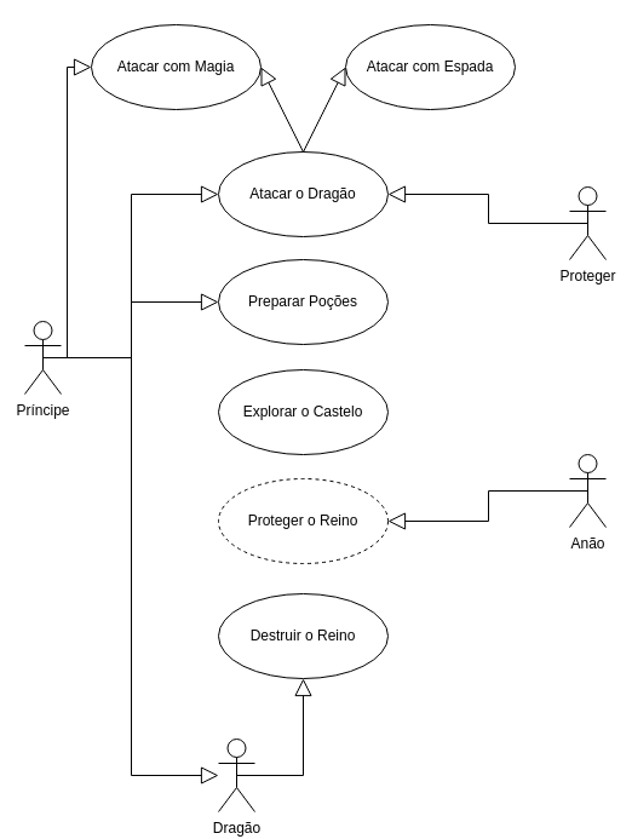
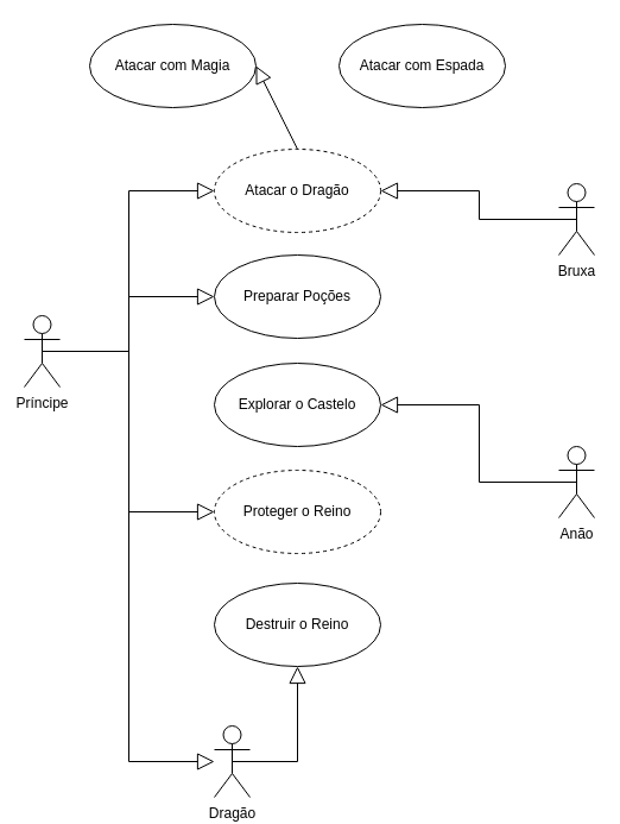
  <mxCell id="0" />
  <mxCell id="1" parent="0" />
  <mxCell id="2" value="Príncipe" style="shape=umlActor;verticalLabelPosition=bottom;verticalAlign=top;html=1;outlineConnect=0;" vertex="1" parent="1"><mxGeometry x="20" y="265" width="30" height="60" as="geometry" /></mxCell>
- <mxCell id="3" value="Proteger" style="shape=umlActor;html=1;verticalLabelPosition=bottom;verticalAlign=top;align=center;" vertex="1" parent="1"><mxGeometry x="470" y="154" width="30" height="60" as="geometry" /></mxCell>
+ <mxCell id="3" value="Bruxa" style="shape=umlActor;html=1;verticalLabelPosition=bottom;verticalAlign=top;align=center;" vertex="1" parent="1"><mxGeometry x="470" y="154" width="30" height="60" as="geometry" /></mxCell>
  <mxCell id="4" value="Anão" style="shape=umlActor;html=1;verticalLabelPosition=bottom;verticalAlign=top;align=center;" vertex="1" parent="1"><mxGeometry x="470" y="375" width="30" height="60" as="geometry" /></mxCell>
- <mxCell id="5" value="Atacar o Dragão" style="ellipse;whiteSpace=wrap;html=1;" vertex="1" parent="1"><mxGeometry x="180" y="125" width="140" height="70" as="geometry" /></mxCell>
+ <mxCell id="5" value="Atacar o Dragão" style="ellipse;whiteSpace=wrap;html=1;dashed=1;" vertex="1" parent="1"><mxGeometry x="180" y="125" width="140" height="70" as="geometry" /></mxCell>
  <mxCell id="6" value="Preparar Poções" style="ellipse;whiteSpace=wrap;html=1;" vertex="1" parent="1"><mxGeometry x="180" y="214" width="140" height="70" as="geometry" /></mxCell>
  <mxCell id="7" value="Explorar o Castelo" style="ellipse;whiteSpace=wrap;html=1;" vertex="1" parent="1"><mxGeometry x="180" y="305" width="140" height="70" as="geometry" /></mxCell>
  <mxCell id="8" value="Proteger o Reino" style="ellipse;whiteSpace=wrap;html=1;dashed=1;" vertex="1" parent="1"><mxGeometry x="180" y="395" width="140" height="70" as="geometry" /></mxCell>
  <mxCell id="9" value="" style="edgeStyle=elbowEdgeStyle;html=1;endArrow=block;endFill=0;endSize=12;verticalAlign=bottom;rounded=0;entryX=0;entryY=0.5;entryDx=0;entryDy=0;exitX=0.5;exitY=0.5;exitDx=0;exitDy=0;exitPerimeter=0;" edge="1" parent="1" source="2" target="5"><mxGeometry width="160" relative="1" as="geometry"><mxPoint x="100" y="200" as="sourcePoint" /><mxPoint x="320" y="200" as="targetPoint" /></mxGeometry></mxCell>
  <mxCell id="10" value="" style="edgeStyle=elbowEdgeStyle;html=1;endArrow=block;endFill=0;endSize=12;verticalAlign=bottom;rounded=0;exitX=0.5;exitY=0.5;exitDx=0;exitDy=0;exitPerimeter=0;" edge="1" parent="1" source="2" target="14"><mxGeometry width="160" relative="1" as="geometry"><mxPoint x="390" y="200" as="sourcePoint" /><mxPoint x="550" y="200" as="targetPoint" /></mxGeometry></mxCell>
- <mxCell id="11" value="" style="edgeStyle=elbowEdgeStyle;html=1;endArrow=block;endFill=0;endSize=12;verticalAlign=bottom;rounded=0;exitX=0.5;exitY=0.5;exitDx=0;exitDy=0;exitPerimeter=0;" edge="1" parent="1" source="2" target="18"><mxGeometry width="160" relative="1" as="geometry"><mxPoint x="110" y="360" as="sourcePoint" /><mxPoint x="270" y="360" as="targetPoint" /></mxGeometry></mxCell>
+ <mxCell id="11" value="" style="edgeStyle=elbowEdgeStyle;html=1;endArrow=block;endFill=0;endSize=12;verticalAlign=bottom;rounded=0;exitX=0.5;exitY=0.5;exitDx=0;exitDy=0;exitPerimeter=0;entryX=0;entryY=0.5;entryDx=0;entryDy=0;" edge="1" parent="1" source="2" target="8"><mxGeometry width="160" relative="1" as="geometry"><mxPoint x="110" y="360" as="sourcePoint" /><mxPoint x="270" y="360" as="targetPoint" /></mxGeometry></mxCell>
  <mxCell id="12" value="" style="edgeStyle=elbowEdgeStyle;html=1;endArrow=block;endFill=0;endSize=12;verticalAlign=bottom;rounded=0;exitX=0.5;exitY=0.5;exitDx=0;exitDy=0;exitPerimeter=0;" edge="1" parent="1" source="3" target="5"><mxGeometry width="160" relative="1" as="geometry"><mxPoint x="405" y="305" as="sourcePoint" /><mxPoint x="565" y="305" as="targetPoint" /></mxGeometry></mxCell>
- <mxCell id="13" value="" style="edgeStyle=elbowEdgeStyle;html=1;endArrow=block;endFill=0;endSize=12;verticalAlign=bottom;rounded=0;exitX=0.5;exitY=0.5;exitDx=0;exitDy=0;exitPerimeter=0;" edge="1" parent="1" source="4" target="8"><mxGeometry width="160" relative="1" as="geometry"><mxPoint x="330" y="500" as="sourcePoint" /><mxPoint x="490" y="500" as="targetPoint" /></mxGeometry></mxCell>
+ <mxCell id="13" value="" style="edgeStyle=elbowEdgeStyle;html=1;endArrow=block;endFill=0;endSize=12;verticalAlign=bottom;rounded=0;exitX=0.5;exitY=0.5;exitDx=0;exitDy=0;exitPerimeter=0;entryX=1;entryY=0.5;entryDx=0;entryDy=0;" edge="1" parent="1" source="4" target="7"><mxGeometry width="160" relative="1" as="geometry"><mxPoint x="330" y="500" as="sourcePoint" /><mxPoint x="490" y="500" as="targetPoint" /></mxGeometry></mxCell>
  <mxCell id="14" value="Dragão" style="shape=umlActor;html=1;verticalLabelPosition=bottom;verticalAlign=top;align=center;" vertex="1" parent="1"><mxGeometry x="180" y="610" width="30" height="60" as="geometry" /></mxCell>
  <mxCell id="15" value="Destruir o Reino" style="ellipse;whiteSpace=wrap;html=1;" vertex="1" parent="1"><mxGeometry x="180" y="490" width="140" height="70" as="geometry" /></mxCell>
  <mxCell id="16" value="" style="edgeStyle=orthogonalEdgeStyle;html=1;endArrow=block;endFill=0;endSize=12;verticalAlign=bottom;rounded=0;exitX=0.5;exitY=0.5;exitDx=0;exitDy=0;exitPerimeter=0;entryX=0.5;entryY=1;entryDx=0;entryDy=0;" edge="1" parent="1" source="14" target="15"><mxGeometry width="160" relative="1" as="geometry"><mxPoint x="310" y="670" as="sourcePoint" /><mxPoint x="470" y="670" as="targetPoint" /><Array as="points"><mxPoint x="250" y="640" /></Array></mxGeometry></mxCell>
  <mxCell id="17" value="" style="edgeStyle=elbowEdgeStyle;html=1;endArrow=block;endFill=0;endSize=12;verticalAlign=bottom;rounded=0;exitX=0.5;exitY=0.5;exitDx=0;exitDy=0;exitPerimeter=0;entryX=0;entryY=0.5;entryDx=0;entryDy=0;" edge="1" parent="1" source="2" target="6"><mxGeometry width="160" relative="1" as="geometry"><mxPoint x="176" y="350" as="sourcePoint" /><mxPoint x="336" y="350" as="targetPoint" /></mxGeometry></mxCell>
  <mxCell id="18" value="Atacar com Magia" style="ellipse;whiteSpace=wrap;html=1;" vertex="1" parent="1"><mxGeometry x="75" y="20" width="140" height="70" as="geometry" /></mxCell>
  <mxCell id="19" value="Atacar com Espada" style="ellipse;whiteSpace=wrap;html=1;" vertex="1" parent="1"><mxGeometry x="285" y="20" width="140" height="70" as="geometry" /></mxCell>
  <mxCell id="20" value="" style="edgeStyle=none;html=1;endArrow=block;endFill=0;endSize=12;verticalAlign=bottom;rounded=0;exitX=0.5;exitY=0;exitDx=0;exitDy=0;entryX=1;entryY=0.5;entryDx=0;entryDy=0;" edge="1" parent="1" source="5" target="18"><mxGeometry width="160" relative="1" as="geometry"><mxPoint x="176" y="150" as="sourcePoint" /><mxPoint x="336" y="150" as="targetPoint" /></mxGeometry></mxCell>
- <mxCell id="21" value="" style="edgeStyle=none;html=1;endArrow=block;endFill=0;endSize=12;verticalAlign=bottom;rounded=0;exitX=0.5;exitY=0;exitDx=0;exitDy=0;entryX=0;entryY=0.5;entryDx=0;entryDy=0;" edge="1" parent="1" source="5" target="19"><mxGeometry width="160" relative="1" as="geometry"><mxPoint x="176" y="150" as="sourcePoint" /><mxPoint x="336" y="150" as="targetPoint" /></mxGeometry></mxCell>
